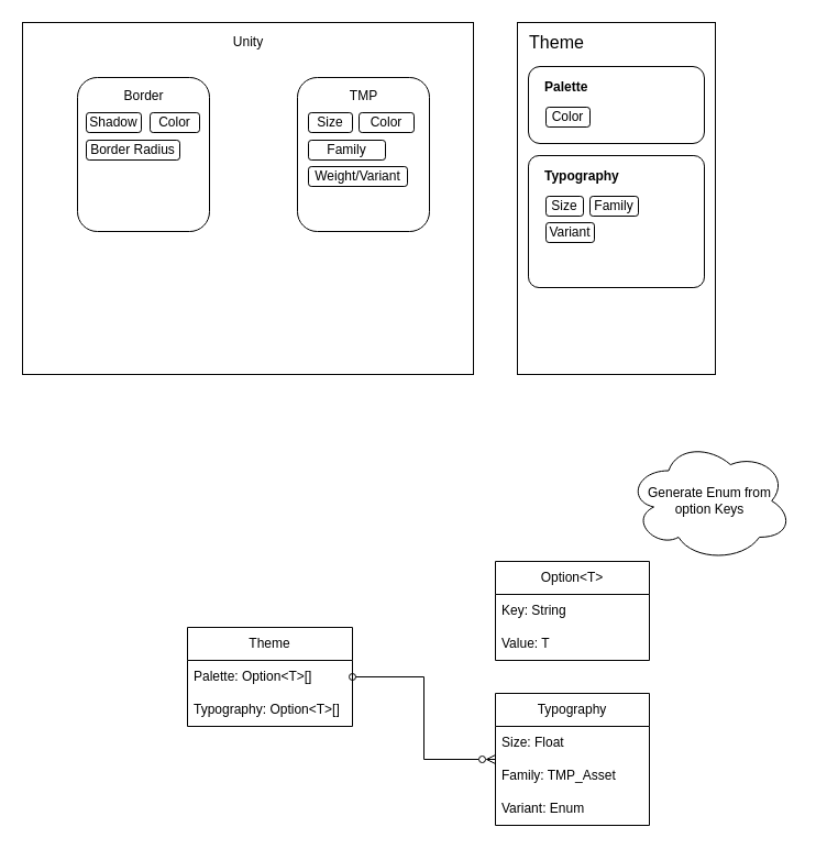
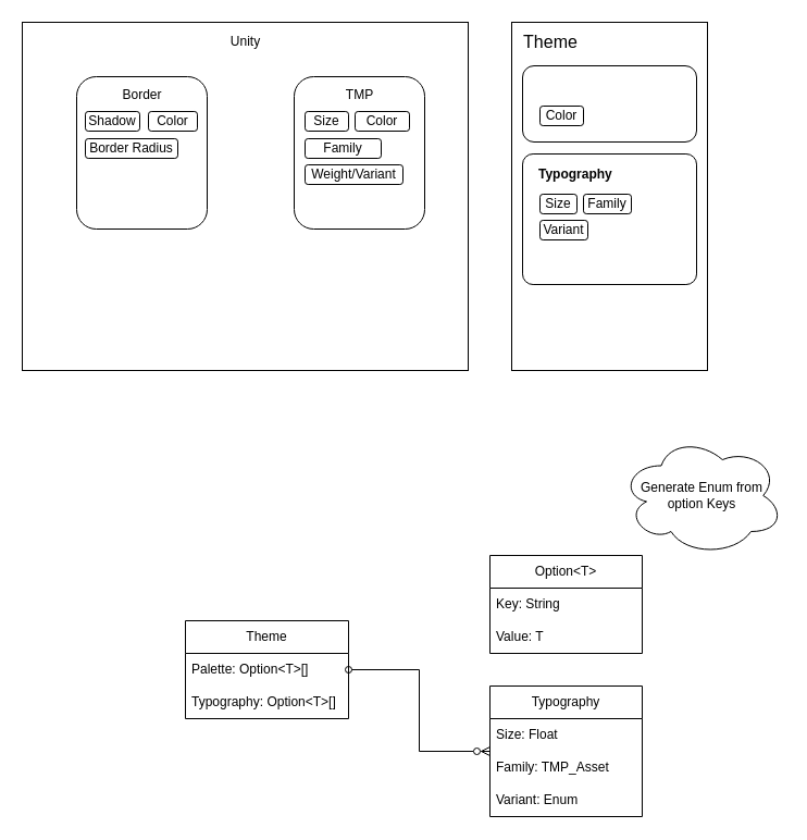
  <mxCell id="0" />
  <mxCell id="1" parent="0" />
  <mxCell id="2" value="" style="rounded=0;whiteSpace=wrap;html=1;" vertex="1" parent="1"><mxGeometry x="470" y="20" width="180" height="320" as="geometry" /></mxCell>
  <mxCell id="3" value="" style="rounded=0;whiteSpace=wrap;html=1;" vertex="1" parent="1"><mxGeometry x="20" y="20" width="410" height="320" as="geometry" /></mxCell>
  <mxCell id="4" value="Unity" style="text;html=1;align=center;verticalAlign=middle;resizable=0;points=[];autosize=1;strokeColor=none;fillColor=none;" vertex="1" parent="1"><mxGeometry x="200" y="23" width="50" height="30" as="geometry" /></mxCell>
  <mxCell id="5" value="" style="group" vertex="1" connectable="0" parent="1"><mxGeometry x="70" y="70" width="120" height="140" as="geometry" /></mxCell>
  <mxCell id="6" value="" style="rounded=1;whiteSpace=wrap;html=1;" vertex="1" parent="5"><mxGeometry width="120" height="140" as="geometry" /></mxCell>
  <mxCell id="7" value="Border" style="text;html=1;align=center;verticalAlign=middle;resizable=0;points=[];autosize=1;strokeColor=none;fillColor=none;" vertex="1" parent="5"><mxGeometry x="30" y="2" width="60" height="30" as="geometry" /></mxCell>
  <mxCell id="8" value="Border Radius" style="rounded=1;whiteSpace=wrap;html=1;" vertex="1" parent="5"><mxGeometry x="8" y="57" width="85" height="18" as="geometry" /></mxCell>
  <mxCell id="9" value="Color" style="rounded=1;whiteSpace=wrap;html=1;" vertex="1" parent="5"><mxGeometry x="66" y="32" width="45" height="18" as="geometry" /></mxCell>
  <mxCell id="10" value="Shadow" style="rounded=1;whiteSpace=wrap;html=1;" vertex="1" parent="1"><mxGeometry x="78" y="102" width="50" height="18" as="geometry" /></mxCell>
  <mxCell id="11" value="" style="group" vertex="1" connectable="0" parent="1"><mxGeometry x="270" y="70" width="120" height="140" as="geometry" /></mxCell>
  <mxCell id="12" value="" style="rounded=1;whiteSpace=wrap;html=1;" vertex="1" parent="11"><mxGeometry width="120" height="140" as="geometry" /></mxCell>
  <mxCell id="13" value="TMP" style="text;html=1;align=center;verticalAlign=middle;resizable=0;points=[];autosize=1;strokeColor=none;fillColor=none;" vertex="1" parent="11"><mxGeometry x="35" y="2" width="50" height="30" as="geometry" /></mxCell>
  <mxCell id="14" value="Size" style="rounded=1;whiteSpace=wrap;html=1;" vertex="1" parent="11"><mxGeometry x="10" y="32" width="40" height="18" as="geometry" /></mxCell>
  <mxCell id="15" value="Color" style="rounded=1;whiteSpace=wrap;html=1;" vertex="1" parent="11"><mxGeometry x="56" y="32" width="50" height="18" as="geometry" /></mxCell>
  <mxCell id="16" value="Family" style="rounded=1;whiteSpace=wrap;html=1;" vertex="1" parent="11"><mxGeometry x="10" y="57" width="70" height="18" as="geometry" /></mxCell>
  <mxCell id="17" value="Weight/Variant" style="rounded=1;whiteSpace=wrap;html=1;" vertex="1" parent="11"><mxGeometry x="10" y="81" width="90" height="18" as="geometry" /></mxCell>
  <mxCell id="18" value="Theme" style="text;html=1;align=center;verticalAlign=middle;whiteSpace=wrap;rounded=0;fontSize=16;" vertex="1" parent="1"><mxGeometry x="476" y="23" width="60" height="30" as="geometry" /></mxCell>
  <mxCell id="19" value="" style="group" vertex="1" connectable="0" parent="1"><mxGeometry x="480" y="60" width="160" height="70" as="geometry" /></mxCell>
  <mxCell id="20" value="" style="rounded=1;whiteSpace=wrap;html=1;" vertex="1" parent="19"><mxGeometry width="160" height="70" as="geometry" /></mxCell>
  <mxCell id="21" value="Color" style="rounded=1;whiteSpace=wrap;html=1;movable=1;resizable=1;rotatable=1;deletable=1;editable=1;locked=0;connectable=1;" vertex="1" parent="19"><mxGeometry x="16" y="37" width="40" height="18" as="geometry" /></mxCell>
- <mxCell id="22" value="Palette" style="text;html=1;align=left;verticalAlign=middle;whiteSpace=wrap;rounded=0;fontStyle=1" vertex="1" parent="19"><mxGeometry x="13" y="4" width="60" height="30" as="geometry" /></mxCell>
  <mxCell id="23" value="" style="group;imageAspect=1;" vertex="1" connectable="0" parent="1"><mxGeometry x="480" y="141" width="160" height="180" as="geometry" /></mxCell>
  <mxCell id="24" value="" style="rounded=1;whiteSpace=wrap;html=1;imageAspect=1;arcSize=8;" vertex="1" parent="23"><mxGeometry width="160" height="120" as="geometry" /></mxCell>
  <mxCell id="25" value="Typography" style="text;html=1;align=left;verticalAlign=middle;whiteSpace=wrap;rounded=0;fontStyle=1;imageAspect=1;movable=0;resizable=0;rotatable=0;deletable=0;editable=0;locked=1;connectable=0;" vertex="1" parent="23"><mxGeometry x="13" y="4" width="77" height="30" as="geometry" /></mxCell>
  <mxCell id="26" value="" style="group;movable=1;resizable=1;rotatable=1;deletable=1;editable=1;locked=0;connectable=1;" vertex="1" connectable="0" parent="23"><mxGeometry x="16" y="37" width="116" height="66" as="geometry" /></mxCell>
  <mxCell id="27" value="Size" style="rounded=1;whiteSpace=wrap;html=1;movable=1;resizable=1;rotatable=1;deletable=1;editable=1;locked=0;connectable=1;imageAspect=1;" vertex="1" parent="26"><mxGeometry width="34" height="18" as="geometry" /></mxCell>
  <mxCell id="28" value="Variant" style="rounded=1;whiteSpace=wrap;html=1;movable=1;resizable=1;rotatable=1;deletable=1;editable=1;locked=0;connectable=1;imageAspect=1;" vertex="1" parent="26"><mxGeometry y="24" width="44" height="18" as="geometry" /></mxCell>
  <mxCell id="29" value="Family" style="rounded=1;whiteSpace=wrap;html=1;movable=1;resizable=1;rotatable=1;deletable=1;editable=1;locked=0;connectable=1;imageAspect=1;" vertex="1" parent="23"><mxGeometry x="56" y="37" width="44" height="18" as="geometry" /></mxCell>
  <mxCell id="30" value="Option&amp;lt;T&amp;gt;" style="swimlane;fontStyle=0;childLayout=stackLayout;horizontal=1;startSize=30;horizontalStack=0;resizeParent=1;resizeParentMax=0;resizeLast=0;collapsible=1;marginBottom=0;whiteSpace=wrap;html=1;" vertex="1" parent="1"><mxGeometry x="450" y="510" width="140" height="90" as="geometry" /></mxCell>
  <mxCell id="31" value="Key: String" style="text;strokeColor=none;fillColor=none;align=left;verticalAlign=middle;spacingLeft=4;spacingRight=4;overflow=hidden;points=[[0,0.5],[1,0.5]];portConstraint=eastwest;rotatable=0;whiteSpace=wrap;html=1;" vertex="1" parent="30"><mxGeometry y="30" width="140" height="30" as="geometry" /></mxCell>
  <mxCell id="32" value="Value: T" style="text;strokeColor=none;fillColor=none;align=left;verticalAlign=middle;spacingLeft=4;spacingRight=4;overflow=hidden;points=[[0,0.5],[1,0.5]];portConstraint=eastwest;rotatable=0;whiteSpace=wrap;html=1;" vertex="1" parent="30"><mxGeometry y="60" width="140" height="30" as="geometry" /></mxCell>
  <mxCell id="33" style="edgeStyle=orthogonalEdgeStyle;rounded=0;orthogonalLoop=1;jettySize=auto;html=1;endArrow=ERzeroToMany;endFill=0;startArrow=oval;startFill=0;" edge="1" parent="1" source="34" target="38"><mxGeometry relative="1" as="geometry" /></mxCell>
  <mxCell id="34" value="Theme" style="swimlane;fontStyle=0;childLayout=stackLayout;horizontal=1;startSize=30;horizontalStack=0;resizeParent=1;resizeParentMax=0;resizeLast=0;collapsible=1;marginBottom=0;whiteSpace=wrap;html=1;" vertex="1" parent="1"><mxGeometry x="170" y="570" width="150" height="90" as="geometry" /></mxCell>
  <mxCell id="35" value="Palette: Option&amp;lt;T&amp;gt;[]" style="text;strokeColor=none;fillColor=none;align=left;verticalAlign=middle;spacingLeft=4;spacingRight=4;overflow=hidden;points=[[0,0.5],[1,0.5]];portConstraint=eastwest;rotatable=0;whiteSpace=wrap;html=1;" vertex="1" parent="34"><mxGeometry y="30" width="150" height="30" as="geometry" /></mxCell>
  <mxCell id="36" value="Typography: Option&amp;lt;T&amp;gt;[]" style="text;strokeColor=none;fillColor=none;align=left;verticalAlign=middle;spacingLeft=4;spacingRight=4;overflow=hidden;points=[[0,0.5],[1,0.5]];portConstraint=eastwest;rotatable=0;whiteSpace=wrap;html=1;" vertex="1" parent="34"><mxGeometry y="60" width="150" height="30" as="geometry" /></mxCell>
  <mxCell id="37" value="Generate Enum from option Keys" style="ellipse;shape=cloud;whiteSpace=wrap;html=1;" vertex="1" parent="1"><mxGeometry x="570" y="400" width="150" height="110" as="geometry" /></mxCell>
  <mxCell id="38" value="Typography" style="swimlane;fontStyle=0;childLayout=stackLayout;horizontal=1;startSize=30;horizontalStack=0;resizeParent=1;resizeParentMax=0;resizeLast=0;collapsible=1;marginBottom=0;whiteSpace=wrap;html=1;" vertex="1" parent="1"><mxGeometry x="450" y="630" width="140" height="120" as="geometry" /></mxCell>
  <mxCell id="39" value="Size: Float" style="text;strokeColor=none;fillColor=none;align=left;verticalAlign=middle;spacingLeft=4;spacingRight=4;overflow=hidden;points=[[0,0.5],[1,0.5]];portConstraint=eastwest;rotatable=0;whiteSpace=wrap;html=1;" vertex="1" parent="38"><mxGeometry y="30" width="140" height="30" as="geometry" /></mxCell>
  <mxCell id="40" value="Family: TMP_Asset" style="text;strokeColor=none;fillColor=none;align=left;verticalAlign=middle;spacingLeft=4;spacingRight=4;overflow=hidden;points=[[0,0.5],[1,0.5]];portConstraint=eastwest;rotatable=0;whiteSpace=wrap;html=1;" vertex="1" parent="38"><mxGeometry y="60" width="140" height="30" as="geometry" /></mxCell>
  <mxCell id="41" value="Variant: Enum" style="text;strokeColor=none;fillColor=none;align=left;verticalAlign=middle;spacingLeft=4;spacingRight=4;overflow=hidden;points=[[0,0.5],[1,0.5]];portConstraint=eastwest;rotatable=0;whiteSpace=wrap;html=1;" vertex="1" parent="38"><mxGeometry y="90" width="140" height="30" as="geometry" /></mxCell>
